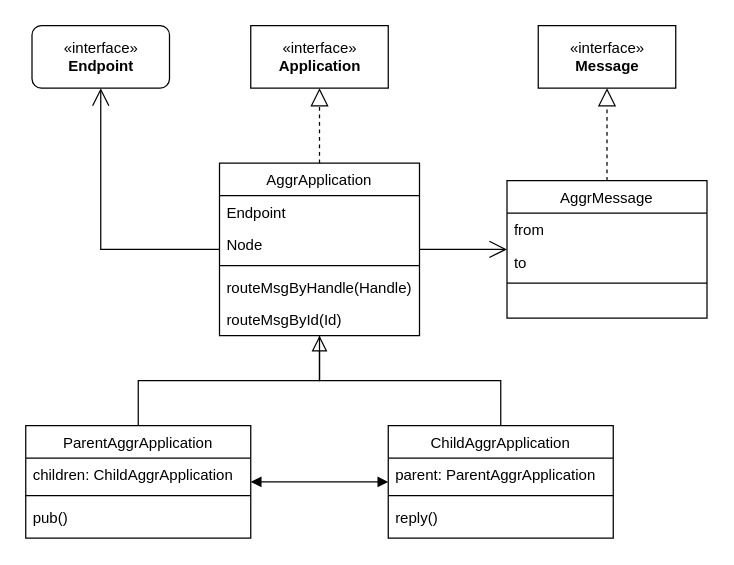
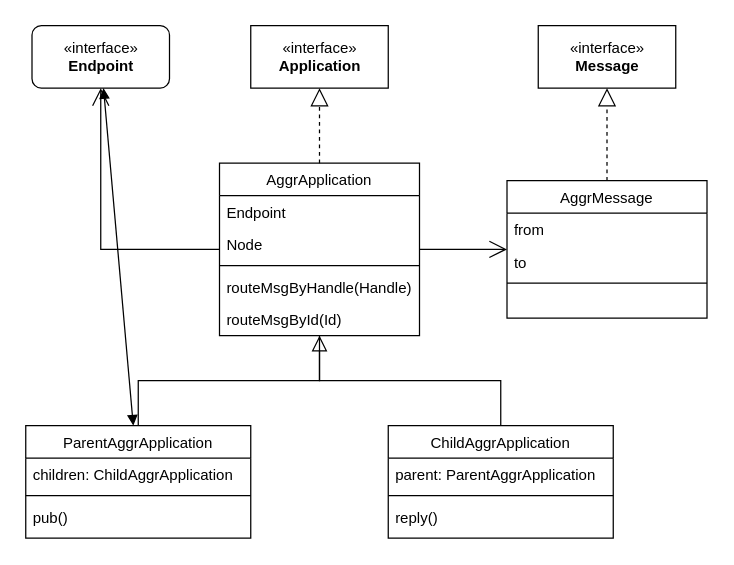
  <mxCell id="0" />
  <mxCell id="1" parent="0" />
  <mxCell id="2" value="AggrApplication" style="swimlane;fontStyle=0;align=center;verticalAlign=top;childLayout=stackLayout;horizontal=1;startSize=26;horizontalStack=0;resizeParent=1;resizeLast=0;collapsible=1;marginBottom=0;rounded=0;shadow=0;strokeWidth=1;" parent="1" vertex="1"><mxGeometry x="175" y="130" width="160" height="138" as="geometry"><mxRectangle x="230" y="140" width="160" height="26" as="alternateBounds" /></mxGeometry></mxCell>
  <mxCell id="3" value="Endpoint" style="text;align=left;verticalAlign=top;spacingLeft=4;spacingRight=4;overflow=hidden;rotatable=0;points=[[0,0.5],[1,0.5]];portConstraint=eastwest;" parent="2" vertex="1"><mxGeometry y="26" width="160" height="26" as="geometry" /></mxCell>
  <mxCell id="4" value="Node" style="text;align=left;verticalAlign=top;spacingLeft=4;spacingRight=4;overflow=hidden;rotatable=0;points=[[0,0.5],[1,0.5]];portConstraint=eastwest;rounded=0;shadow=0;html=0;" parent="2" vertex="1"><mxGeometry y="52" width="160" height="26" as="geometry" /></mxCell>
  <mxCell id="5" value="" style="line;html=1;strokeWidth=1;align=left;verticalAlign=middle;spacingTop=-1;spacingLeft=3;spacingRight=3;rotatable=0;labelPosition=right;points=[];portConstraint=eastwest;" parent="2" vertex="1"><mxGeometry y="78" width="160" height="8" as="geometry" /></mxCell>
  <mxCell id="6" value="routeMsgByHandle(Handle)" style="text;align=left;verticalAlign=top;spacingLeft=4;spacingRight=4;overflow=hidden;rotatable=0;points=[[0,0.5],[1,0.5]];portConstraint=eastwest;" parent="2" vertex="1"><mxGeometry y="86" width="160" height="26" as="geometry" /></mxCell>
  <mxCell id="7" value="routeMsgById(Id)" style="text;align=left;verticalAlign=top;spacingLeft=4;spacingRight=4;overflow=hidden;rotatable=0;points=[[0,0.5],[1,0.5]];portConstraint=eastwest;" vertex="1" parent="2"><mxGeometry y="112" width="160" height="26" as="geometry" /></mxCell>
  <mxCell id="8" value="" style="endArrow=none;endSize=10;endFill=0;shadow=0;strokeWidth=1;rounded=0;edgeStyle=elbowEdgeStyle;elbow=vertical;" parent="1" source="21" target="2" edge="1"><mxGeometry width="160" relative="1" as="geometry"><mxPoint x="155" y="370" as="sourcePoint" /><mxPoint x="155" y="213" as="targetPoint" /></mxGeometry></mxCell>
  <mxCell id="9" value="" style="endArrow=block;endSize=10;endFill=0;shadow=0;strokeWidth=1;rounded=0;edgeStyle=elbowEdgeStyle;elbow=vertical;" parent="1" source="25" target="2" edge="1"><mxGeometry width="160" relative="1" as="geometry"><mxPoint x="365" y="370" as="sourcePoint" /><mxPoint x="265" y="281" as="targetPoint" /></mxGeometry></mxCell>
  <mxCell id="10" value="«interface»&lt;br&gt;&lt;b&gt;Application&lt;/b&gt;" style="html=1;" vertex="1" parent="1"><mxGeometry x="200" y="20" width="110" height="50" as="geometry" /></mxCell>
  <mxCell id="11" value="«interface»&lt;br&gt;&lt;b&gt;Endpoint&lt;/b&gt;" style="html=1;rounded=1;" vertex="1" parent="1"><mxGeometry x="25" y="20" width="110" height="50" as="geometry" /></mxCell>
  <mxCell id="12" value="" style="endArrow=open;endFill=1;endSize=12;html=1;rounded=0;entryX=0.5;entryY=1;entryDx=0;entryDy=0;" edge="1" parent="1" source="2" target="11"><mxGeometry width="160" relative="1" as="geometry"><mxPoint x="-55" y="230" as="sourcePoint" /><mxPoint x="105" y="230" as="targetPoint" /><Array as="points"><mxPoint x="80" y="199" /></Array></mxGeometry></mxCell>
  <mxCell id="13" value="«interface»&lt;br&gt;&lt;b&gt;Message&lt;/b&gt;" style="html=1;" vertex="1" parent="1"><mxGeometry x="430" y="20" width="110" height="50" as="geometry" /></mxCell>
  <mxCell id="14" value="AggrMessage" style="swimlane;fontStyle=0;align=center;verticalAlign=top;childLayout=stackLayout;horizontal=1;startSize=26;horizontalStack=0;resizeParent=1;resizeLast=0;collapsible=1;marginBottom=0;rounded=0;shadow=0;strokeWidth=1;" vertex="1" parent="1"><mxGeometry x="405" y="144" width="160" height="110" as="geometry"><mxRectangle x="230" y="140" width="160" height="26" as="alternateBounds" /></mxGeometry></mxCell>
  <mxCell id="15" value="from" style="text;align=left;verticalAlign=top;spacingLeft=4;spacingRight=4;overflow=hidden;rotatable=0;points=[[0,0.5],[1,0.5]];portConstraint=eastwest;" vertex="1" parent="14"><mxGeometry y="26" width="160" height="26" as="geometry" /></mxCell>
  <mxCell id="16" value="to" style="text;align=left;verticalAlign=top;spacingLeft=4;spacingRight=4;overflow=hidden;rotatable=0;points=[[0,0.5],[1,0.5]];portConstraint=eastwest;rounded=0;shadow=0;html=0;" vertex="1" parent="14"><mxGeometry y="52" width="160" height="26" as="geometry" /></mxCell>
  <mxCell id="17" value="" style="line;html=1;strokeWidth=1;align=left;verticalAlign=middle;spacingTop=-1;spacingLeft=3;spacingRight=3;rotatable=0;labelPosition=right;points=[];portConstraint=eastwest;" vertex="1" parent="14"><mxGeometry y="78" width="160" height="8" as="geometry" /></mxCell>
  <mxCell id="18" value="" style="endArrow=open;endFill=1;endSize=12;html=1;rounded=0;" edge="1" parent="1" source="2" target="14"><mxGeometry width="160" relative="1" as="geometry"><mxPoint x="-55" y="270" as="sourcePoint" /><mxPoint x="105" y="270" as="targetPoint" /></mxGeometry></mxCell>
  <mxCell id="19" value="" style="endArrow=block;dashed=1;endFill=0;endSize=12;html=1;rounded=0;" edge="1" parent="1" source="2" target="10"><mxGeometry width="160" relative="1" as="geometry"><mxPoint x="-95" y="230" as="sourcePoint" /><mxPoint x="65" y="230" as="targetPoint" /></mxGeometry></mxCell>
  <mxCell id="20" value="" style="endArrow=block;dashed=1;endFill=0;endSize=12;html=1;rounded=0;" edge="1" parent="1" source="14" target="13"><mxGeometry width="160" relative="1" as="geometry"><mxPoint x="265" y="140" as="sourcePoint" /><mxPoint x="265" y="80" as="targetPoint" /></mxGeometry></mxCell>
  <mxCell id="21" value="ParentAggrApplication" style="swimlane;fontStyle=0;align=center;verticalAlign=top;childLayout=stackLayout;horizontal=1;startSize=26;horizontalStack=0;resizeParent=1;resizeLast=0;collapsible=1;marginBottom=0;rounded=0;shadow=0;strokeWidth=1;" vertex="1" parent="1"><mxGeometry x="20" y="340" width="180" height="90" as="geometry"><mxRectangle x="230" y="140" width="160" height="26" as="alternateBounds" /></mxGeometry></mxCell>
  <mxCell id="22" value="children: ChildAggrApplication" style="text;align=left;verticalAlign=top;spacingLeft=4;spacingRight=4;overflow=hidden;rotatable=0;points=[[0,0.5],[1,0.5]];portConstraint=eastwest;" vertex="1" parent="21"><mxGeometry y="26" width="180" height="26" as="geometry" /></mxCell>
  <mxCell id="23" value="" style="line;html=1;strokeWidth=1;align=left;verticalAlign=middle;spacingTop=-1;spacingLeft=3;spacingRight=3;rotatable=0;labelPosition=right;points=[];portConstraint=eastwest;" vertex="1" parent="21"><mxGeometry y="52" width="180" height="8" as="geometry" /></mxCell>
  <mxCell id="24" value="pub()" style="text;align=left;verticalAlign=top;spacingLeft=4;spacingRight=4;overflow=hidden;rotatable=0;points=[[0,0.5],[1,0.5]];portConstraint=eastwest;" vertex="1" parent="21"><mxGeometry y="60" width="180" height="26" as="geometry" /></mxCell>
  <mxCell id="25" value="ChildAggrApplication" style="swimlane;fontStyle=0;align=center;verticalAlign=top;childLayout=stackLayout;horizontal=1;startSize=26;horizontalStack=0;resizeParent=1;resizeLast=0;collapsible=1;marginBottom=0;rounded=0;shadow=0;strokeWidth=1;" vertex="1" parent="1"><mxGeometry x="310" y="340" width="180" height="90" as="geometry"><mxRectangle x="350" y="390" width="160" height="26" as="alternateBounds" /></mxGeometry></mxCell>
  <mxCell id="26" value="parent: ParentAggrApplication" style="text;align=left;verticalAlign=top;spacingLeft=4;spacingRight=4;overflow=hidden;rotatable=0;points=[[0,0.5],[1,0.5]];portConstraint=eastwest;" vertex="1" parent="25"><mxGeometry y="26" width="180" height="26" as="geometry" /></mxCell>
  <mxCell id="27" value="" style="line;html=1;strokeWidth=1;align=left;verticalAlign=middle;spacingTop=-1;spacingLeft=3;spacingRight=3;rotatable=0;labelPosition=right;points=[];portConstraint=eastwest;" vertex="1" parent="25"><mxGeometry y="52" width="180" height="8" as="geometry" /></mxCell>
  <mxCell id="28" value="reply()" style="text;align=left;verticalAlign=top;spacingLeft=4;spacingRight=4;overflow=hidden;rotatable=0;points=[[0,0.5],[1,0.5]];portConstraint=eastwest;" vertex="1" parent="25"><mxGeometry y="60" width="180" height="26" as="geometry" /></mxCell>
- <mxCell id="29" value="" style="endArrow=block;startArrow=block;endFill=1;startFill=1;html=1;rounded=0;" edge="1" parent="1" source="21" target="25"><mxGeometry width="160" relative="1" as="geometry"><mxPoint x="-165" y="400" as="sourcePoint" /><mxPoint x="-5" y="400" as="targetPoint" /></mxGeometry></mxCell>
+ <mxCell id="29" value="" style="endArrow=block;startArrow=block;endFill=1;startFill=1;html=1;rounded=0;" edge="1" parent="1" source="21" target="11"><mxGeometry width="160" relative="1" as="geometry"><mxPoint x="-165" y="400" as="sourcePoint" /><mxPoint x="-5" y="400" as="targetPoint" /></mxGeometry></mxCell>
